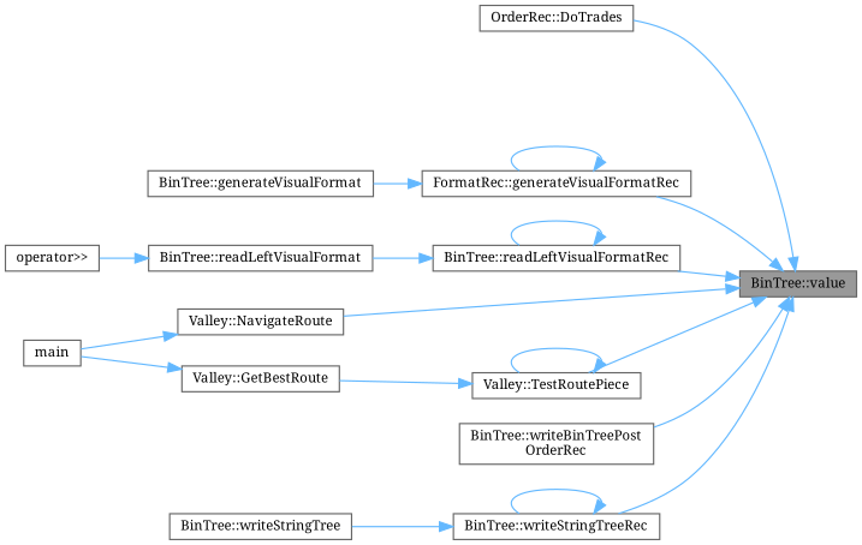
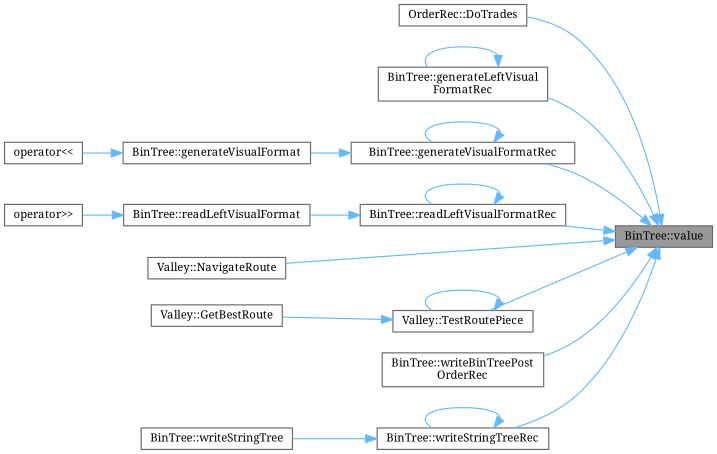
  digraph {
    fontname="Noto Serif"
    rankdir=RL
    node [color=grey40 fillcolor=white fontname="Noto Serif" fontsize=10 shape=box style=filled]
    edge [color=steelblue1 dir=back fontname="Noto Serif" fontsize=10 labelfontname=Helvetica labelfontsize=10 style=solid]
    n1 [color=gray40 fillcolor=grey60 fontcolor=black height=0.2 label="BinTree::value" width=0.4]
    n2 [height=0.2 label="OrderRec::DoTrades" width=0.4]
-   n4 [height=0.2 label="FormatRec::generateVisualFormatRec" width=0.4]
+   n3 [height=0.2 label="BinTree::generateLeftVisual\lFormatRec" width=0.4]
+   n4 [height=0.2 label="BinTree::generateVisualFormatRec" width=0.4]
    n5 [height=0.2 label="Valley::NavigateRoute" width=0.4]
    n6 [height=0.2 label="BinTree::readLeftVisualFormatRec" width=0.4]
    n7 [height=0.2 label="Valley::TestRoutePiece" width=0.4]
    n8 [height=0.2 label="BinTree::writeBinTreePost\lOrderRec" width=0.4]
    n9 [height=0.2 label="BinTree::writeStringTreeRec" width=0.4]
    n10 [height=0.2 label="BinTree::generateVisualFormat" width=0.4]
-   n11 [height=0.2 label=main width=0.4]
    n12 [height=0.2 label="BinTree::readLeftVisualFormat" width=0.4]
    n13 [height=0.2 label="Valley::GetBestRoute" width=0.4]
    n14 [height=0.2 label="BinTree::writeStringTree" width=0.4]
+   n15 [height=0.2 label="operator\<\<" width=0.4]
    n16 [height=0.2 label="operator\>\>" width=0.4]
    n1 -> n2
+   n1 -> n3
    n1 -> n4
    n1 -> n5
    n1 -> n6
    n1 -> n7
    n1 -> n8
    n1 -> n9
+   n3 -> n3
    n4 -> n4
    n4 -> n10
-   n5 -> n11
    n6 -> n6
    n6 -> n12
    n7 -> n7
    n7 -> n13
    n9 -> n9
    n9 -> n14
+   n10 -> n15
    n12 -> n16
-   n13 -> n11
  }
